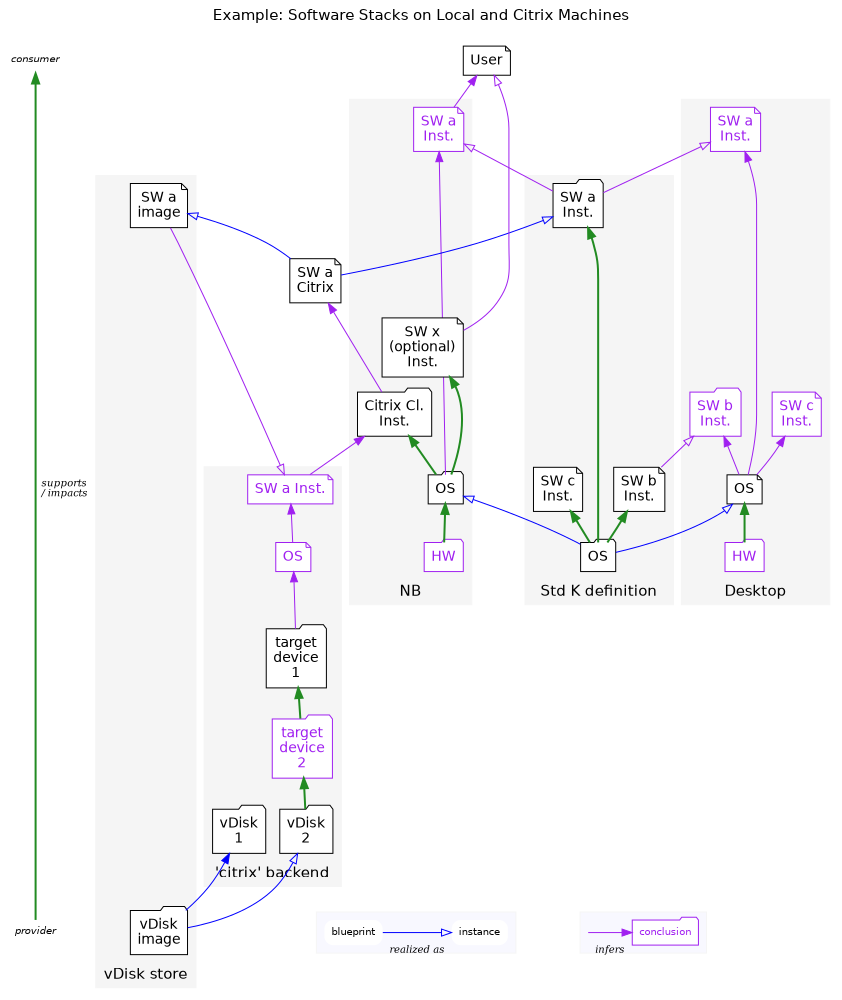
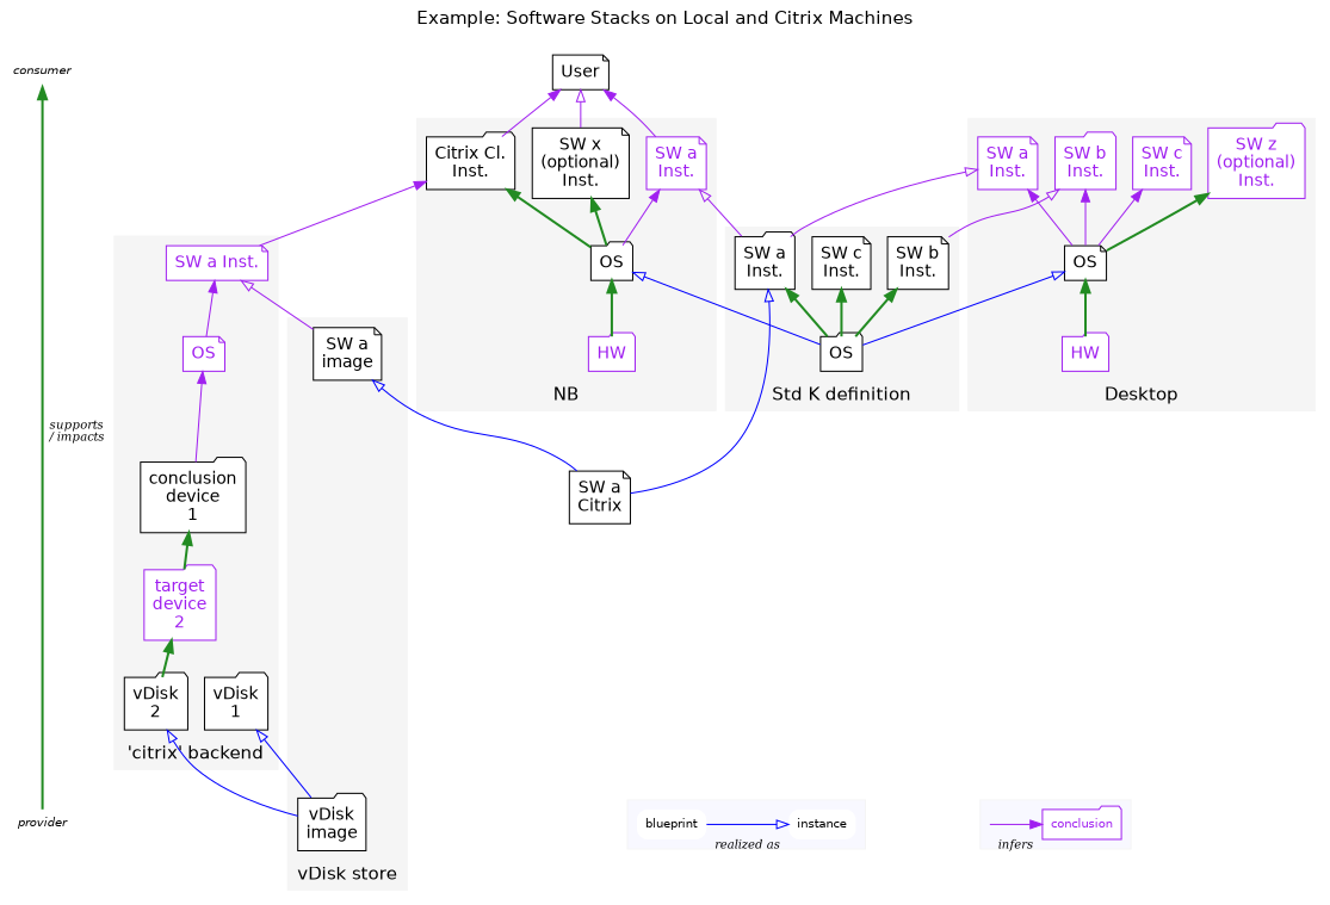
  strict digraph {
    color=whitesmoke
    fontname=Helvetica
    fontsize=15
    label="Example: Software Stacks on Local and Citrix Machines\n "
    labelloc=t
    newrank=true
    nodesep=0.2
    rankdir=BT
    ranksep=0.4
    remincross=true
    shape=none
    splines=true
    style=filled
    node [fillcolor=white fontname=Helvetica margin=0.1 shape=folder style="filled,rounded"]
    edge [color=purple fontsize=10 penwidth=1]
    n1 [fontsize=10 height=0 label=<<i>provider</i>> shape=none width=0]
    n2 [fontsize=10 height=0 label=<<i>consumer</i>> shape=none width=0]
    n3 [height=0 label="vDisk\nimage" width=0]
    n4 [height=0 label="vDisk\n1" width=0]
    n5 [height=0 label="vDisk\n2" width=0]
    n6 [height=0 label="SW a\nimage" shape=note width=0]
    n7 [height=0 label=OS width=0]
    n8 [height=0 label=OS width=0]
    n9 [height=0 label=OS shape=note width=0]
    n10 [height=0 label="SW a\nInst." width=0]
    n11 [height=0 label="SW a\nCitrix" shape=note width=0]
    instance [fontsize=10 height=0 shape=none width=0]
    blueprint [fontsize=10 height=0 shape=none width=0]
-   n14 [height=0 label="target\ndevice\n1" width=0]
+   n14 [height=0 label="conclusion\ndevice\n1" width=0]
    n15 [color=purple fontcolor=purple height=0 label=OS shape=note width=0]
    n16 [color=purple fontcolor=purple height=0 label="SW a Inst." shape=note width=0]
    n17 [height=0 label="Citrix Cl.\nInst." width=0]
    n18 [color=purple fontcolor=purple height=0 label="SW a\nInst." shape=note width=0]
    n19 [height=0 label="SW x\n(optional)\nInst." shape=note width=0]
    n20 [height=0 label=User shape=note width=0]
    n21 [color=purple fontcolor=purple height=0 label="SW a\nInst." shape=note width=0]
    n22 [color=purple fontcolor=purple height=0 label="SW b\nInst." width=0]
    n23 [color=purple fontcolor=purple height=0 label="SW c\nInst." shape=note width=0]
    conclusion [color=purple fontcolor=purple fontsize=10 height=0 width=0]
    inference_base [color=purple fontcolor=purple fontsize=10 height=0 shape=point style=invis width=0]
    n26 [height=0 label="SW b\nInst." shape=note width=0]
    n27 [color=white fontcolor=white fontsize=10 height=0 label="MM..." width=0]
    n28 [color=purple fontcolor=purple height=0 label="target\ndevice\n2" width=0]
    n29 [color=purple fontcolor=purple height=0 label=HW width=0]
    n30 [height=0 label="SW c\nInst." shape=note width=0]
    n31 [color=purple fontcolor=purple height=0 label=HW width=0]
+   n32 [color=purple fontcolor=purple height=0 label="SW z\n(optional)\nInst." width=0]
    subgraph sub_1 {
    }
    subgraph sub_2 {
    }
    subgraph sub_3 {
      n1
      n2
    }
    subgraph sub_4 {
      n3
      n4
      n5
      n6
      n7
      n8
      n9
      n10
      n11
      instance
      blueprint
    }
    subgraph sub_5 {
      n7
      n9
      n14
      n15
      n16
      n17
      n18
      n19
      n20
      n21
      n22
      n23
      conclusion
      inference_base
    }
    subgraph sub_6 {
      n6
      n10
      n15
      n16
      n18
      n21
      n22
      n26
    }
    subgraph sub_7 {
    }
    subgraph sub_8 {
    }
    subgraph sub_9 {
      rank=same
      n2
      n20
    }
    subgraph sub_10 {
      rank=same
      n1
      n3
    }
    subgraph cluster_11 {
      color=white
      label=""
      n27
    }
    subgraph cluster_12 {
      label="vDisk store"
      n3
      n6
    }
    subgraph cluster_13 {
      label="'citrix' backend"
      n4
      n5
      n14
      n15
      n16
      n28
    }
    subgraph cluster_14 {
      fillcolor=ghostwhite
      label=""
      conclusion
      inference_base
    }
    subgraph cluster_15 {
      label=NB
      n7
      n17
      n18
      n19
      n29
    }
    subgraph cluster_16 {
      label="Std K definition"
      n8
      n10
      n26
      n30
    }
    subgraph cluster_17 {
      label=Desktop
      n9
      n21
      n22
      n23
      n31
+     n32
    }
    subgraph cluster_18 {
      fillcolor=ghostwhite
      label=""
      instance
      blueprint
    }
    n1 -> n2 [color=forestgreen label=<<i>&nbsp; supports<br/>&nbsp; / impacts</i>> penwidth=2]
-   n3 -> n4 [arrowhead=normal color=blue]
+   n3 -> n4 [arrowhead=onormal color=blue]
    n3 -> n5 [arrowhead=onormal color=blue]
    n5 -> n28 [color=forestgreen penwidth=2]
    n6 -> n16 [arrowhead=onormal]
    n7 -> n17 [color=forestgreen penwidth=2]
    n7 -> n18
    n7 -> n19 [color=forestgreen penwidth=2]
    n8 -> n7 [arrowhead=onormal color=blue]
    n8 -> n9 [arrowhead=onormal color=blue]
    n8 -> n10 [color=forestgreen penwidth=2]
    n8 -> n26 [color=forestgreen penwidth=2]
    n8 -> n30 [color=forestgreen penwidth=2]
    n9 -> n21
    n9 -> n22
    n9 -> n23
+   n9 -> n32 [color=forestgreen penwidth=2]
    n10 -> n18 [arrowhead=onormal]
    n10 -> n21 [arrowhead=onormal]
    n11 -> n6 [arrowhead=onormal color=blue]
    n11 -> n10 [arrowhead=onormal color=blue]
    blueprint -> instance [arrowhead=onormal color=blue constraint=false label=<<I><br/>realized as</I>>]
    n14 -> n15
    n15 -> n16
    n16 -> n17
-   n17 -> n11
+   n17 -> n20
    n18 -> n20
    n19 -> n20 [arrowhead=onormal]
    inference_base -> conclusion [constraint=false label=<<I><br/>infers</I>>]
    n26 -> n22 [arrowhead=onormal]
    n28 -> n14 [color=forestgreen penwidth=2]
    n29 -> n7 [color=forestgreen penwidth=2]
    n31 -> n9 [color=forestgreen penwidth=2]
  }
